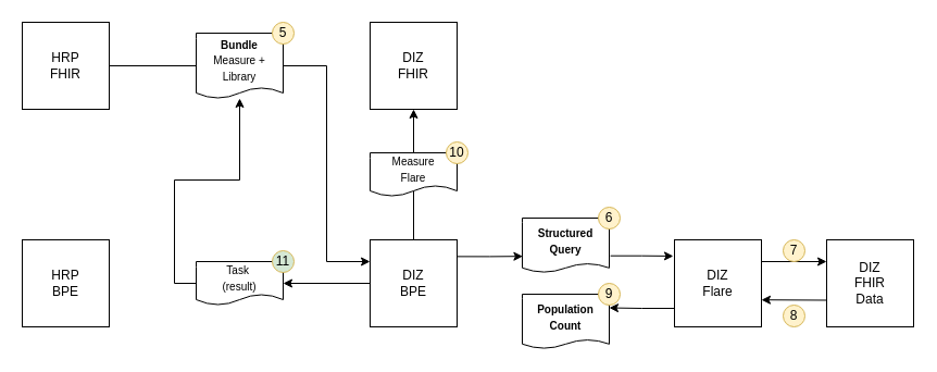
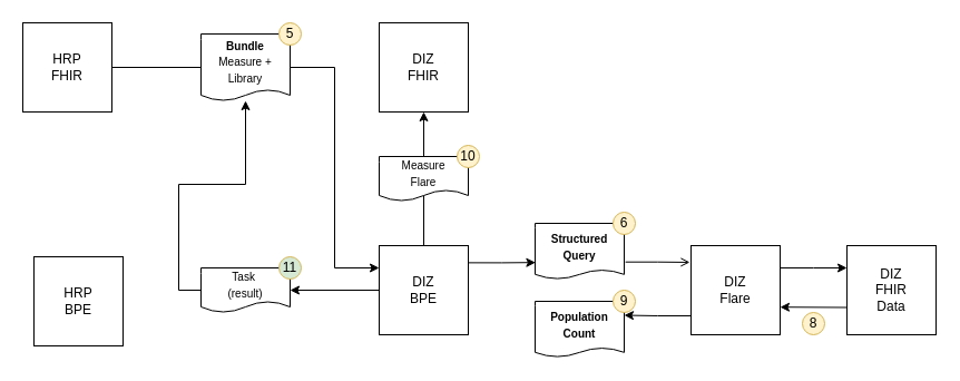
  <mxCell id="0" />
  <mxCell id="1" parent="0" />
  <mxCell id="2" value="" style="edgeStyle=orthogonalEdgeStyle;rounded=0;orthogonalLoop=1;jettySize=auto;html=1;startArrow=none;startFill=0;endArrow=none;endFill=0;" parent="1" source="3" target="7" edge="1"><mxGeometry relative="1" as="geometry" /></mxCell>
  <mxCell id="3" value="HRP&lt;br&gt;FHIR" style="whiteSpace=wrap;html=1;aspect=fixed;" parent="1" vertex="1"><mxGeometry x="20" y="20" width="80" height="80" as="geometry" /></mxCell>
- <mxCell id="4" value="HRP&lt;br&gt;BPE" style="whiteSpace=wrap;html=1;aspect=fixed;" parent="1" vertex="1"><mxGeometry x="20" y="220" width="80" height="80" as="geometry" /></mxCell>
+ <mxCell id="4" value="HRP&lt;br&gt;BPE" style="whiteSpace=wrap;html=1;aspect=fixed;" parent="1" vertex="1"><mxGeometry x="30" y="230" width="80" height="80" as="geometry" /></mxCell>
  <mxCell id="5" value="DIZ&lt;br&gt;FHIR" style="whiteSpace=wrap;html=1;aspect=fixed;" parent="1" vertex="1"><mxGeometry x="340" y="20" width="80" height="80" as="geometry" /></mxCell>
  <mxCell id="6" style="edgeStyle=orthogonalEdgeStyle;rounded=0;orthogonalLoop=1;jettySize=auto;html=1;exitX=1;exitY=0.5;exitDx=0;exitDy=0;entryX=0;entryY=0.25;entryDx=0;entryDy=0;startArrow=none;startFill=0;endArrow=classic;endFill=1;" parent="1" source="7" target="11" edge="1"><mxGeometry relative="1" as="geometry"><Array as="points"><mxPoint x="300" y="60" /><mxPoint x="300" y="240" /></Array></mxGeometry></mxCell>
  <mxCell id="7" value="&lt;font style=&quot;font-size: 10px&quot;&gt;&lt;b&gt;Bundle&lt;/b&gt;&lt;br&gt;Measure +&lt;br&gt;Library&lt;/font&gt;" style="shape=document;whiteSpace=wrap;html=1;boundedLbl=1;size=0.167;" parent="1" vertex="1"><mxGeometry x="180" y="30" width="80" height="60" as="geometry" /></mxCell>
  <mxCell id="8" style="edgeStyle=orthogonalEdgeStyle;rounded=0;orthogonalLoop=1;jettySize=auto;html=1;exitX=0;exitY=0.5;exitDx=0;exitDy=0;entryX=1;entryY=0.5;entryDx=0;entryDy=0;startArrow=none;startFill=0;endArrow=classic;endFill=1;" parent="1" source="11" target="19" edge="1"><mxGeometry relative="1" as="geometry"><Array as="points" /></mxGeometry></mxCell>
  <mxCell id="9" value="" style="edgeStyle=orthogonalEdgeStyle;rounded=0;orthogonalLoop=1;jettySize=auto;html=1;startArrow=none;startFill=0;endArrow=none;endFill=0;entryX=0.5;entryY=0.868;entryDx=0;entryDy=0;entryPerimeter=0;" parent="1" source="11" target="21" edge="1"><mxGeometry relative="1" as="geometry" /></mxCell>
  <mxCell id="10" style="edgeStyle=orthogonalEdgeStyle;rounded=0;orthogonalLoop=1;jettySize=auto;html=1;entryX=0.005;entryY=0.703;entryDx=0;entryDy=0;entryPerimeter=0;exitX=0.999;exitY=0.192;exitDx=0;exitDy=0;exitPerimeter=0;" parent="1" source="11" target="17" edge="1"><mxGeometry relative="1" as="geometry" /></mxCell>
  <mxCell id="11" value="DIZ&lt;br&gt;BPE" style="whiteSpace=wrap;html=1;aspect=fixed;" parent="1" vertex="1"><mxGeometry x="340" y="220" width="80" height="80" as="geometry" /></mxCell>
  <mxCell id="12" value="5" style="ellipse;whiteSpace=wrap;html=1;aspect=fixed;fillColor=#fff2cc;strokeColor=#d6b656;" parent="1" vertex="1"><mxGeometry x="250" y="20" width="20" height="20" as="geometry" /></mxCell>
  <mxCell id="13" style="edgeStyle=orthogonalEdgeStyle;rounded=0;orthogonalLoop=1;jettySize=auto;html=1;exitX=1;exitY=0.25;exitDx=0;exitDy=0;entryX=0;entryY=0.25;entryDx=0;entryDy=0;" parent="1" source="15" target="23" edge="1"><mxGeometry relative="1" as="geometry"><Array as="points"><mxPoint x="730" y="240" /><mxPoint x="730" y="240" /></Array></mxGeometry></mxCell>
  <mxCell id="14" style="edgeStyle=orthogonalEdgeStyle;rounded=0;orthogonalLoop=1;jettySize=auto;html=1;exitX=0;exitY=0.75;exitDx=0;exitDy=0;entryX=1;entryY=0.25;entryDx=0;entryDy=0;" parent="1" source="15" target="24" edge="1"><mxGeometry relative="1" as="geometry"><Array as="points"><mxPoint x="620" y="283" /><mxPoint x="590" y="283" /></Array></mxGeometry></mxCell>
  <mxCell id="15" value="DIZ&lt;br&gt;Flare" style="whiteSpace=wrap;html=1;aspect=fixed;" parent="1" vertex="1"><mxGeometry x="620" y="220" width="80" height="80" as="geometry" /></mxCell>
- <mxCell id="16" style="edgeStyle=orthogonalEdgeStyle;rounded=0;orthogonalLoop=1;jettySize=auto;html=1;exitX=1.014;exitY=0.694;exitDx=0;exitDy=0;startArrow=none;startFill=0;exitPerimeter=0;entryX=-0.013;entryY=0.187;entryDx=0;entryDy=0;entryPerimeter=0;" parent="1" source="17" target="15" edge="1"><mxGeometry relative="1" as="geometry"><mxPoint x="620" y="240" as="targetPoint" /></mxGeometry></mxCell>
+ <mxCell id="16" style="edgeStyle=orthogonalEdgeStyle;rounded=0;orthogonalLoop=1;jettySize=auto;html=1;exitX=1.014;exitY=0.694;exitDx=0;exitDy=0;startArrow=none;startFill=0;exitPerimeter=0;entryX=-0.013;entryY=0.187;entryDx=0;entryDy=0;entryPerimeter=0;endArrow=open;" parent="1" source="17" target="15" edge="1"><mxGeometry relative="1" as="geometry"><mxPoint x="620" y="240" as="targetPoint" /></mxGeometry></mxCell>
  <mxCell id="17" value="&lt;font style=&quot;font-size: 10px&quot;&gt;&lt;b&gt;Structured Query&lt;/b&gt;&lt;/font&gt;" style="shape=document;whiteSpace=wrap;html=1;boundedLbl=1;size=0.167;" parent="1" vertex="1"><mxGeometry x="480" y="200" width="80" height="50" as="geometry" /></mxCell>
  <mxCell id="18" value="" style="edgeStyle=orthogonalEdgeStyle;rounded=0;orthogonalLoop=1;jettySize=auto;html=1;startArrow=none;startFill=0;endArrow=classic;endFill=1;exitX=0;exitY=0.5;exitDx=0;exitDy=0;" parent="1" source="19" target="7" edge="1"><mxGeometry relative="1" as="geometry" /></mxCell>
  <mxCell id="19" value="&lt;font style=&quot;font-size: 10px&quot;&gt;Task&amp;nbsp;&lt;br&gt;(result)&lt;/font&gt;" style="shape=document;whiteSpace=wrap;html=1;boundedLbl=1;size=0.25;" parent="1" vertex="1"><mxGeometry x="180" y="240" width="80" height="40" as="geometry" /></mxCell>
  <mxCell id="20" value="" style="edgeStyle=orthogonalEdgeStyle;rounded=0;orthogonalLoop=1;jettySize=auto;html=1;startArrow=none;startFill=0;endArrow=classic;endFill=1;" parent="1" source="21" target="5" edge="1"><mxGeometry relative="1" as="geometry" /></mxCell>
  <mxCell id="21" value="&lt;font style=&quot;font-size: 10px&quot;&gt;Measure&lt;br&gt;Flare&lt;/font&gt;" style="shape=document;whiteSpace=wrap;html=1;boundedLbl=1;size=0.25;" parent="1" vertex="1"><mxGeometry x="340" y="140" width="80" height="40" as="geometry" /></mxCell>
  <mxCell id="22" style="edgeStyle=orthogonalEdgeStyle;rounded=0;orthogonalLoop=1;jettySize=auto;html=1;entryX=1;entryY=0.69;entryDx=0;entryDy=0;entryPerimeter=0;" parent="1" target="15" edge="1"><mxGeometry relative="1" as="geometry"><mxPoint x="820" y="275" as="sourcePoint" /></mxGeometry></mxCell>
  <mxCell id="23" value="DIZ&lt;br&gt;FHIR&lt;br&gt;Data" style="whiteSpace=wrap;html=1;aspect=fixed;" parent="1" vertex="1"><mxGeometry x="760" y="220" width="80" height="80" as="geometry" /></mxCell>
  <mxCell id="24" value="&lt;font size=&quot;1&quot;&gt;&lt;b&gt;Population Count&lt;/b&gt;&lt;/font&gt;" style="shape=document;whiteSpace=wrap;html=1;boundedLbl=1;size=0.167;" parent="1" vertex="1"><mxGeometry x="480" y="270" width="80" height="50" as="geometry" /></mxCell>
  <mxCell id="25" value="6" style="ellipse;whiteSpace=wrap;html=1;aspect=fixed;fillColor=#fff2cc;strokeColor=#d6b656;" parent="1" vertex="1"><mxGeometry x="550" y="190" width="20" height="20" as="geometry" /></mxCell>
- <mxCell id="26" value="7" style="ellipse;whiteSpace=wrap;html=1;aspect=fixed;fillColor=#fff2cc;strokeColor=#d6b656;" parent="1" vertex="1"><mxGeometry x="720" y="220" width="20" height="20" as="geometry" /></mxCell>
  <mxCell id="27" value="8" style="ellipse;whiteSpace=wrap;html=1;aspect=fixed;fillColor=#fff2cc;strokeColor=#d6b656;" parent="1" vertex="1"><mxGeometry x="720" y="280" width="20" height="20" as="geometry" /></mxCell>
  <mxCell id="28" value="9" style="ellipse;whiteSpace=wrap;html=1;aspect=fixed;fillColor=#fff2cc;strokeColor=#d6b656;" parent="1" vertex="1"><mxGeometry x="550" y="260" width="20" height="20" as="geometry" /></mxCell>
  <mxCell id="29" value="10" style="ellipse;whiteSpace=wrap;html=1;aspect=fixed;fillColor=#fff2cc;strokeColor=#d6b656;" parent="1" vertex="1"><mxGeometry x="410" y="130" width="20" height="20" as="geometry" /></mxCell>
  <mxCell id="30" value="11" style="ellipse;whiteSpace=wrap;html=1;aspect=fixed;fillColor=#d5e8d4;strokeColor=#d6b656;" parent="1" vertex="1"><mxGeometry x="250" y="230" width="20" height="20" as="geometry" /></mxCell>
